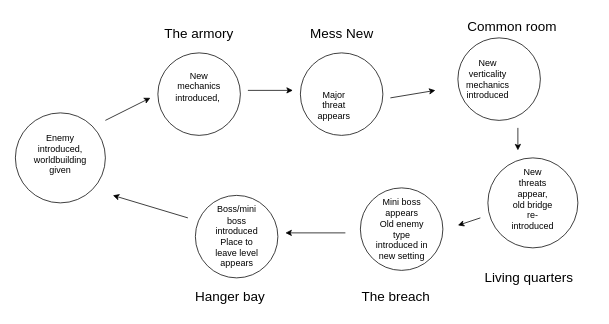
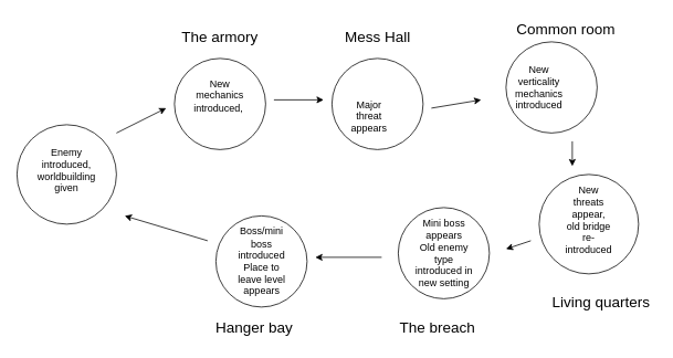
  <mxCell id="0" />
  <mxCell id="1" parent="0" />
  <mxCell id="2" value="" style="ellipse;whiteSpace=wrap;html=1;aspect=fixed;" vertex="1" parent="1"><mxGeometry x="20" y="150" width="120" height="120" as="geometry" /></mxCell>
  <mxCell id="3" value="" style="endArrow=classic;html=1;rounded=0;" edge="1" parent="1"><mxGeometry width="50" height="50" relative="1" as="geometry"><mxPoint x="140" y="160" as="sourcePoint" /><mxPoint x="200" y="130" as="targetPoint" /></mxGeometry></mxCell>
  <mxCell id="4" value="" style="ellipse;whiteSpace=wrap;html=1;aspect=fixed;" vertex="1" parent="1"><mxGeometry x="210" y="70" width="110" height="110" as="geometry" /></mxCell>
  <mxCell id="5" value="" style="endArrow=classic;html=1;rounded=0;" edge="1" parent="1"><mxGeometry width="50" height="50" relative="1" as="geometry"><mxPoint x="330" y="120" as="sourcePoint" /><mxPoint x="390" y="120" as="targetPoint" /></mxGeometry></mxCell>
  <mxCell id="6" value="" style="ellipse;whiteSpace=wrap;html=1;aspect=fixed;" vertex="1" parent="1"><mxGeometry x="400" y="70" width="110" height="110" as="geometry" /></mxCell>
  <mxCell id="7" value="" style="endArrow=classic;html=1;rounded=0;" edge="1" parent="1"><mxGeometry width="50" height="50" relative="1" as="geometry"><mxPoint x="520" y="130" as="sourcePoint" /><mxPoint x="580" y="120" as="targetPoint" /></mxGeometry></mxCell>
  <mxCell id="8" value="" style="ellipse;whiteSpace=wrap;html=1;aspect=fixed;" vertex="1" parent="1"><mxGeometry x="650" y="210" width="120" height="120" as="geometry" /></mxCell>
  <mxCell id="9" value="" style="endArrow=classic;html=1;rounded=0;" edge="1" parent="1"><mxGeometry width="50" height="50" relative="1" as="geometry"><mxPoint x="640" y="290" as="sourcePoint" /><mxPoint x="610" y="300" as="targetPoint" /></mxGeometry></mxCell>
  <mxCell id="10" value="" style="ellipse;whiteSpace=wrap;html=1;aspect=fixed;" vertex="1" parent="1"><mxGeometry x="480" y="250" width="110" height="110" as="geometry" /></mxCell>
  <mxCell id="11" value="" style="ellipse;whiteSpace=wrap;html=1;aspect=fixed;" vertex="1" parent="1"><mxGeometry x="260" y="260" width="110" height="110" as="geometry" /></mxCell>
  <mxCell id="12" value="" style="endArrow=classic;html=1;rounded=0;" edge="1" parent="1"><mxGeometry width="50" height="50" relative="1" as="geometry"><mxPoint x="460" y="310" as="sourcePoint" /><mxPoint x="380" y="310" as="targetPoint" /></mxGeometry></mxCell>
  <mxCell id="13" value="" style="endArrow=classic;html=1;rounded=0;" edge="1" parent="1"><mxGeometry width="50" height="50" relative="1" as="geometry"><mxPoint x="250" y="290" as="sourcePoint" /><mxPoint x="150" y="260" as="targetPoint" /></mxGeometry></mxCell>
  <mxCell id="14" value="Enemy introduced, worldbuilding given" style="text;html=1;strokeColor=none;fillColor=none;align=center;verticalAlign=middle;whiteSpace=wrap;rounded=0;" vertex="1" parent="1"><mxGeometry x="50" y="190" width="60" height="30" as="geometry" /></mxCell>
  <mxCell id="15" value="&lt;font style=&quot;font-size: 18px&quot;&gt;The armory&lt;br&gt;&lt;/font&gt;" style="text;html=1;strokeColor=none;fillColor=none;align=center;verticalAlign=middle;whiteSpace=wrap;rounded=0;" vertex="1" parent="1"><mxGeometry x="210" y="30" width="110" height="30" as="geometry" /></mxCell>
  <mxCell id="16" value="" style="ellipse;whiteSpace=wrap;html=1;aspect=fixed;" vertex="1" parent="1"><mxGeometry x="610" y="50" width="110" height="110" as="geometry" /></mxCell>
  <mxCell id="17" value="" style="endArrow=classic;html=1;rounded=0;fontSize=18;" edge="1" parent="1"><mxGeometry width="50" height="50" relative="1" as="geometry"><mxPoint x="690" y="170" as="sourcePoint" /><mxPoint x="690" y="200" as="targetPoint" /></mxGeometry></mxCell>
- <mxCell id="18" value="&lt;font style=&quot;font-size: 18px&quot;&gt;Mess New&lt;/font&gt;" style="text;html=1;strokeColor=none;fillColor=none;align=center;verticalAlign=middle;whiteSpace=wrap;rounded=0;" vertex="1" parent="1"><mxGeometry x="407.5" y="30" width="95" height="30" as="geometry" /></mxCell>
+ <mxCell id="18" value="&lt;font style=&quot;font-size: 18px&quot;&gt;Mess Hall&lt;/font&gt;" style="text;html=1;strokeColor=none;fillColor=none;align=center;verticalAlign=middle;whiteSpace=wrap;rounded=0;" vertex="1" parent="1"><mxGeometry x="407.5" y="30" width="95" height="30" as="geometry" /></mxCell>
  <mxCell id="19" value="&lt;font style=&quot;font-size: 18px&quot;&gt;Common room&lt;/font&gt;" style="text;html=1;strokeColor=none;fillColor=none;align=center;verticalAlign=middle;whiteSpace=wrap;rounded=0;" vertex="1" parent="1"><mxGeometry x="610" y="20" width="145" height="30" as="geometry" /></mxCell>
- <mxCell id="20" value="&lt;font style=&quot;font-size: 18px&quot;&gt;Living quarters&lt;/font&gt;" style="text;html=1;strokeColor=none;fillColor=none;align=center;verticalAlign=middle;whiteSpace=wrap;rounded=0;" vertex="1" parent="1"><mxGeometry x="640" y="355" width="130" height="30" as="geometry" /></mxCell>
+ <mxCell id="20" value="&lt;font style=&quot;font-size: 18px&quot;&gt;Living quarters&lt;/font&gt;" style="text;html=1;strokeColor=none;fillColor=none;align=center;verticalAlign=middle;whiteSpace=wrap;rounded=0;" vertex="1" parent="1"><mxGeometry x="660" y="350" width="130" height="30" as="geometry" /></mxCell>
  <mxCell id="21" value="&lt;font style=&quot;font-size: 18px&quot;&gt;The breach&lt;/font&gt;" style="text;html=1;strokeColor=none;fillColor=none;align=center;verticalAlign=middle;whiteSpace=wrap;rounded=0;" vertex="1" parent="1"><mxGeometry x="480" y="380" width="95" height="30" as="geometry" /></mxCell>
  <mxCell id="22" value="&lt;font style=&quot;font-size: 18px&quot;&gt;Hanger bay&lt;br&gt;&lt;/font&gt;" style="text;html=1;strokeColor=none;fillColor=none;align=center;verticalAlign=middle;whiteSpace=wrap;rounded=0;" vertex="1" parent="1"><mxGeometry x="250" y="380" width="112.5" height="30" as="geometry" /></mxCell>
  <mxCell id="23" value="New mechanics introduced,&amp;nbsp;" style="text;html=1;strokeColor=none;fillColor=none;align=center;verticalAlign=middle;whiteSpace=wrap;rounded=0;" vertex="1" parent="1"><mxGeometry x="235" y="100" width="60" height="30" as="geometry" /></mxCell>
  <mxCell id="24" value="Major threat appears&lt;br&gt;" style="text;html=1;strokeColor=none;fillColor=none;align=center;verticalAlign=middle;whiteSpace=wrap;rounded=0;" vertex="1" parent="1"><mxGeometry x="415" y="125" width="60" height="30" as="geometry" /></mxCell>
  <mxCell id="25" value="New verticality mechanics introduced" style="text;html=1;strokeColor=none;fillColor=none;align=center;verticalAlign=middle;whiteSpace=wrap;rounded=0;" vertex="1" parent="1"><mxGeometry x="620" y="90" width="60" height="30" as="geometry" /></mxCell>
  <mxCell id="26" value="New threats appear, old bridge re-introduced" style="text;html=1;strokeColor=none;fillColor=none;align=center;verticalAlign=middle;whiteSpace=wrap;rounded=0;" vertex="1" parent="1"><mxGeometry x="680" y="250" width="60" height="30" as="geometry" /></mxCell>
  <mxCell id="27" value="Mini boss appears&lt;br&gt;Old enemy type introduced in new setting" style="text;html=1;strokeColor=none;fillColor=none;align=center;verticalAlign=middle;whiteSpace=wrap;rounded=0;" vertex="1" parent="1"><mxGeometry x="497.5" y="290" width="75" height="30" as="geometry" /></mxCell>
  <mxCell id="28" value="Boss/mini boss introduced Place to leave level appears" style="text;html=1;strokeColor=none;fillColor=none;align=center;verticalAlign=middle;whiteSpace=wrap;rounded=0;" vertex="1" parent="1"><mxGeometry x="277.5" y="300" width="75" height="30" as="geometry" /></mxCell>
